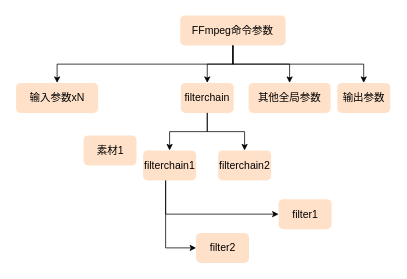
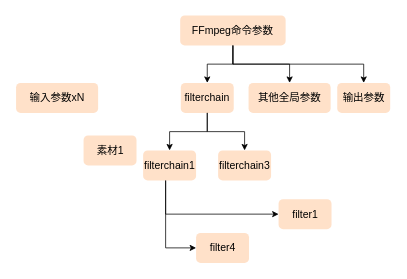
  <mxCell id="0" />
  <mxCell id="1" parent="0" />
- <mxCell id="2" value="filter2" style="whiteSpace=wrap;html=1;strokeWidth=1;rounded=1;fillColor=#FFE1C9;fontSize=14;strokeColor=none;" vertex="1" parent="1"><mxGeometry x="260.6" y="310" width="70.596" height="40" as="geometry" /></mxCell>
+ <mxCell id="2" value="filter4" style="whiteSpace=wrap;html=1;strokeWidth=1;rounded=1;fillColor=#FFE1C9;fontSize=14;strokeColor=none;" vertex="1" parent="1"><mxGeometry x="260.6" y="310" width="70.596" height="40" as="geometry" /></mxCell>
  <mxCell id="3" value="" style="edgeStyle=elbowEdgeStyle;elbow=vertical;html=1;rounded=0;curved=0;sourcePerimeterSpacing=0;targetPerimeterSpacing=0;startSize=6;endSize=6;strokeWidth=1;fontSize=14;" edge="1" parent="1" source="14" target="2"><mxGeometry relative="1" as="geometry"><mxPoint x="-365.049" y="470" as="sourcePoint" /><Array as="points"><mxPoint x="220" y="330" /></Array></mxGeometry></mxCell>
  <mxCell id="4" style="edgeStyle=orthogonalEdgeStyle;rounded=0;orthogonalLoop=1;jettySize=auto;html=1;exitX=0.5;exitY=1;exitDx=0;exitDy=0;entryX=0.5;entryY=0;entryDx=0;entryDy=0;fontSize=14;" edge="1" parent="1" source="5" target="8"><mxGeometry relative="1" as="geometry" /></mxCell>
  <mxCell id="5" value="FFmpeg命令参数" style="whiteSpace=wrap;html=1;strokeWidth=1;rounded=1;fillColor=#FFE1C9;fontSize=14;strokeColor=none;" vertex="1" parent="1"><mxGeometry x="239.42" y="20" width="140.58" height="40" as="geometry" /></mxCell>
  <mxCell id="6" value="输入参数xN" style="whiteSpace=wrap;html=1;strokeWidth=1;rounded=1;fillColor=#FFE1C9;fontSize=14;strokeColor=none;" vertex="1" parent="1"><mxGeometry x="20.59" y="110" width="109.41" height="40" as="geometry" /></mxCell>
- <mxCell id="7" value="" style="edgeStyle=elbowEdgeStyle;elbow=vertical;html=1;rounded=0;curved=0;sourcePerimeterSpacing=0;targetPerimeterSpacing=0;startSize=6;endSize=6;strokeWidth=1;fontSize=14;" edge="1" parent="1" source="5" target="6"><mxGeometry relative="1" as="geometry" /></mxCell>
  <mxCell id="8" value="filterchain" style="whiteSpace=wrap;html=1;strokeWidth=1;rounded=1;fillColor=#FFE1C9;fontSize=14;strokeColor=none;" vertex="1" parent="1"><mxGeometry x="240.217" y="110" width="70.596" height="40" as="geometry" /></mxCell>
  <mxCell id="9" value="" style="edgeStyle=orthogonalEdgeStyle;rounded=0;orthogonalLoop=1;jettySize=auto;html=1;strokeWidth=1;exitX=0.5;exitY=1;exitDx=0;exitDy=0;fontSize=14;" edge="1" parent="1" source="5" target="10"><mxGeometry relative="1" as="geometry" /></mxCell>
  <mxCell id="10" value="其他全局参数" style="whiteSpace=wrap;html=1;strokeWidth=1;rounded=1;fillColor=#FFE1C9;fontSize=14;strokeColor=none;" vertex="1" parent="1"><mxGeometry x="330.59" y="110" width="109.41" height="40" as="geometry" /></mxCell>
  <mxCell id="11" value="" style="edgeStyle=orthogonalEdgeStyle;rounded=0;orthogonalLoop=1;jettySize=auto;html=1;exitX=0.5;exitY=1;exitDx=0;exitDy=0;strokeWidth=1;fontSize=14;" edge="1" parent="1" source="5" target="12"><mxGeometry relative="1" as="geometry" /></mxCell>
  <mxCell id="12" value="输出参数" style="whiteSpace=wrap;html=1;strokeWidth=1;rounded=1;fillColor=#FFE1C9;fontSize=14;strokeColor=none;" vertex="1" parent="1"><mxGeometry x="448.834" y="110" width="70.596" height="40" as="geometry" /></mxCell>
  <mxCell id="13" value="" style="edgeStyle=elbowEdgeStyle;elbow=vertical;html=1;rounded=0;curved=0;sourcePerimeterSpacing=0;targetPerimeterSpacing=0;startSize=6;endSize=6;strokeWidth=1;fontSize=14;" edge="1" parent="1" source="8" target="14"><mxGeometry relative="1" as="geometry"><mxPoint x="-503.418" y="390" as="sourcePoint" /></mxGeometry></mxCell>
  <mxCell id="14" value="filterchain1" style="whiteSpace=wrap;html=1;strokeWidth=1;rounded=1;fillColor=#FFE1C9;fontSize=14;strokeColor=none;" vertex="1" parent="1"><mxGeometry x="190.003" y="200" width="70.596" height="40" as="geometry" /></mxCell>
  <mxCell id="15" value="" style="edgeStyle=elbowEdgeStyle;elbow=vertical;html=1;rounded=0;curved=0;sourcePerimeterSpacing=0;targetPerimeterSpacing=0;startSize=6;endSize=6;strokeWidth=1;fontSize=14;" edge="1" parent="1" source="8" target="16"><mxGeometry relative="1" as="geometry"><mxPoint x="-503.418" y="390" as="sourcePoint" /></mxGeometry></mxCell>
- <mxCell id="16" value="filterchain2" style="whiteSpace=wrap;html=1;strokeWidth=1;rounded=1;fillColor=#FFE1C9;fontSize=14;strokeColor=none;" vertex="1" parent="1"><mxGeometry x="290.001" y="200" width="70.596" height="40" as="geometry" /></mxCell>
+ <mxCell id="16" value="filterchain3" style="whiteSpace=wrap;html=1;strokeWidth=1;rounded=1;fillColor=#FFE1C9;fontSize=14;strokeColor=none;" vertex="1" parent="1"><mxGeometry x="290.001" y="200" width="70.596" height="40" as="geometry" /></mxCell>
  <mxCell id="17" value="" style="edgeStyle=elbowEdgeStyle;elbow=vertical;html=1;rounded=0;curved=0;sourcePerimeterSpacing=0;targetPerimeterSpacing=0;startSize=6;endSize=6;strokeWidth=1;fontSize=14;" edge="1" parent="1" source="14" target="18"><mxGeometry relative="1" as="geometry"><mxPoint x="-365.049" y="480" as="sourcePoint" /><Array as="points"><mxPoint x="220" y="285" /></Array></mxGeometry></mxCell>
  <mxCell id="18" value="filter1" style="whiteSpace=wrap;html=1;strokeWidth=1;rounded=1;fillColor=#FFE1C9;fontSize=14;strokeColor=none;" vertex="1" parent="1"><mxGeometry x="370.596" y="265" width="70.596" height="40" as="geometry" /></mxCell>
  <mxCell id="19" value="素材1" style="whiteSpace=wrap;html=1;strokeWidth=1;rounded=1;fillColor=#FFE1C9;fontSize=14;strokeColor=none;" vertex="1" parent="1"><mxGeometry x="110.59" y="180" width="70.596" height="40" as="geometry" /></mxCell>
